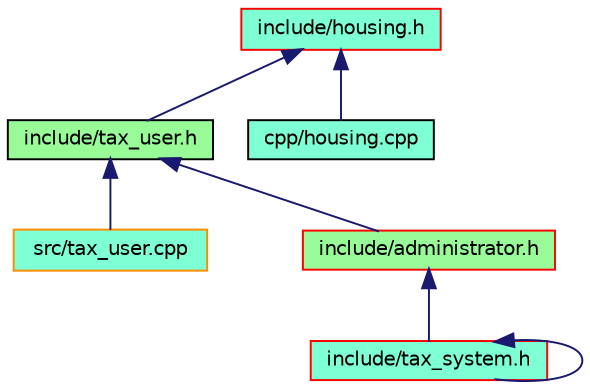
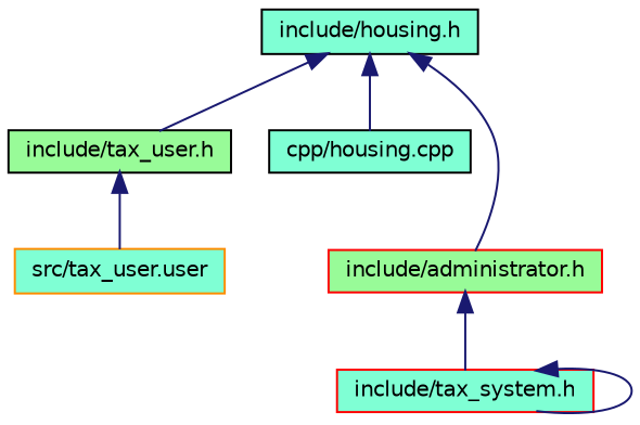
  digraph {
    node [color=red fillcolor=aquamarine fontname=Helvetica fontsize=10 shape=record style=filled]
    edge [color=midnightblue dir=back fontname=Helvetica fontsize=10 labelfontname=Helvetica labelfontsize=10 style=solid]
-   n1 [fontcolor=black height=0.2 label="include/housing.h" width=0.4]
+   n1 [color=black fontcolor=black height=0.2 label="include/housing.h" width=0.4]
    n2 [color=black fillcolor=palegreen height=0.2 label="include/tax_user.h" width=0.4]
    n3 [color=black height=0.2 label="cpp/housing.cpp" width=0.4]
    n4 [fillcolor=palegreen height=0.2 label="include/administrator.h" width=0.4]
-   n5 [color=darkorange height=0.2 label="src/tax_user.cpp" width=0.4]
+   n5 [color=darkorange height=0.2 label="src/tax_user.user" width=0.4]
    n6 [height=0.2 label="include/tax_system.h" width=0.4]
    n1 -> n2
    n1 -> n3
-   n2 -> n4
+   n1 -> n4
    n2 -> n5
    n4 -> n6
    n6 -> n6
  }
